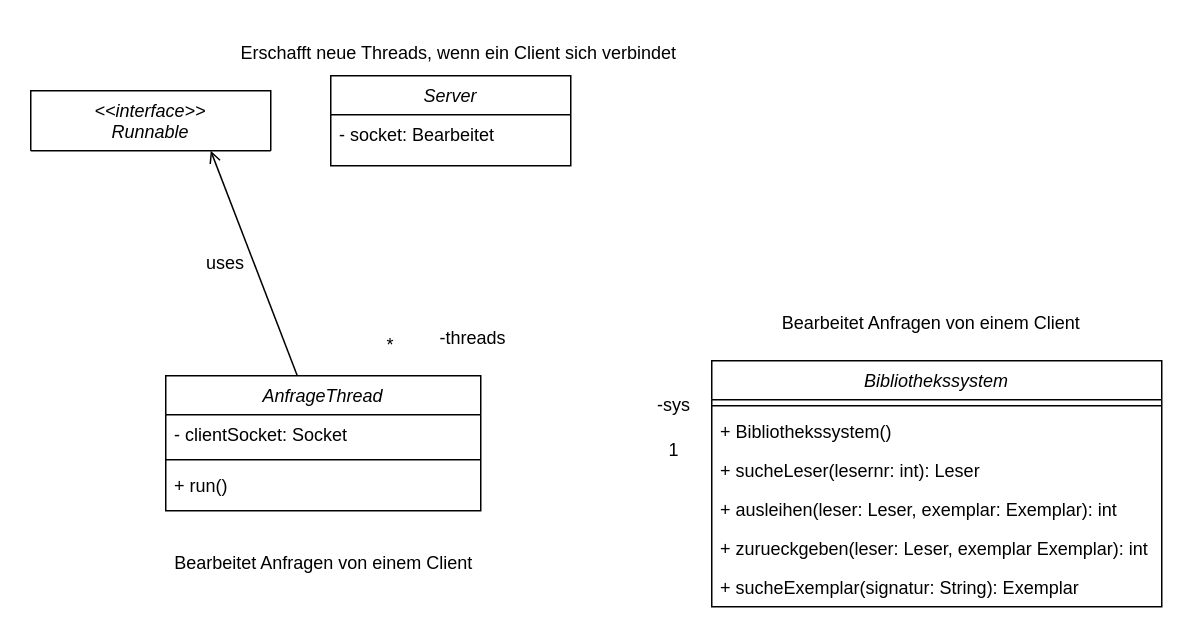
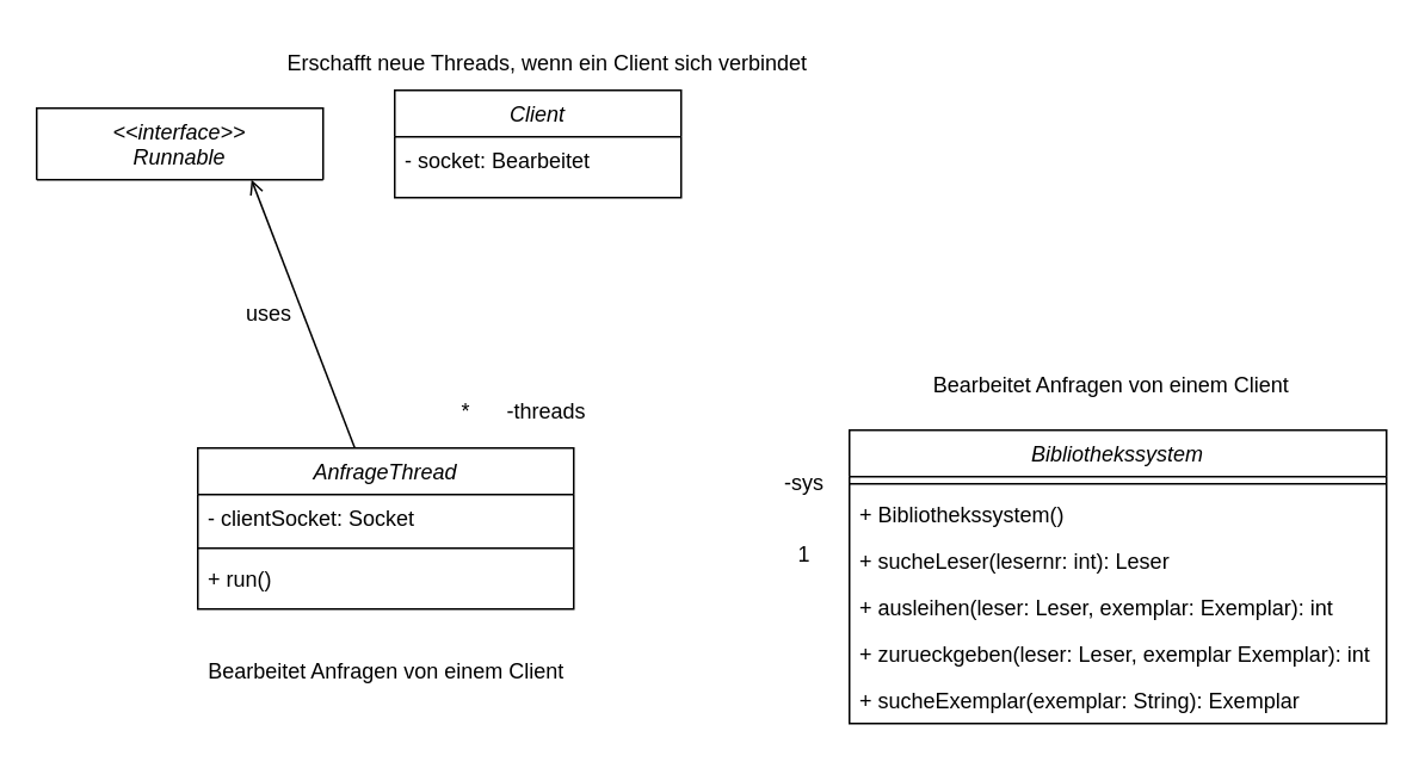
  <mxCell id="0" />
  <mxCell id="1" parent="0" />
- <mxCell id="2" value="Server" style="swimlane;fontStyle=2;align=center;verticalAlign=top;childLayout=stackLayout;horizontal=1;startSize=26;horizontalStack=0;resizeParent=1;resizeLast=0;collapsible=1;marginBottom=0;rounded=0;shadow=0;strokeWidth=1;" parent="1" vertex="1"><mxGeometry x="220" y="50" width="160" height="60" as="geometry"><mxRectangle x="230" y="140" width="160" height="26" as="alternateBounds" /></mxGeometry></mxCell>
+ <mxCell id="2" value="Client" style="swimlane;fontStyle=2;align=center;verticalAlign=top;childLayout=stackLayout;horizontal=1;startSize=26;horizontalStack=0;resizeParent=1;resizeLast=0;collapsible=1;marginBottom=0;rounded=0;shadow=0;strokeWidth=1;" parent="1" vertex="1"><mxGeometry x="220" y="50" width="160" height="60" as="geometry"><mxRectangle x="230" y="140" width="160" height="26" as="alternateBounds" /></mxGeometry></mxCell>
  <mxCell id="3" value="- socket: Bearbeitet" style="text;align=left;verticalAlign=top;spacingLeft=4;spacingRight=4;overflow=hidden;rotatable=0;points=[[0,0.5],[1,0.5]];portConstraint=eastwest;rounded=0;shadow=0;html=0;fontStyle=0" parent="2" vertex="1"><mxGeometry y="26" width="160" height="34" as="geometry" /></mxCell>
  <mxCell id="4" value="Bibliothekssystem" style="swimlane;fontStyle=2;align=center;verticalAlign=top;childLayout=stackLayout;horizontal=1;startSize=26;horizontalStack=0;resizeParent=1;resizeLast=0;collapsible=1;marginBottom=0;rounded=0;shadow=0;strokeWidth=1;" parent="1" vertex="1"><mxGeometry x="474" y="240" width="300" height="164" as="geometry"><mxRectangle x="230" y="140" width="160" height="26" as="alternateBounds" /></mxGeometry></mxCell>
  <mxCell id="5" value="" style="line;html=1;strokeWidth=1;align=left;verticalAlign=middle;spacingTop=-1;spacingLeft=3;spacingRight=3;rotatable=0;labelPosition=right;points=[];portConstraint=eastwest;" parent="4" vertex="1"><mxGeometry y="26" width="300" height="8" as="geometry" /></mxCell>
  <mxCell id="6" value="+ Bibliothekssystem()" style="text;align=left;verticalAlign=top;spacingLeft=4;spacingRight=4;overflow=hidden;rotatable=0;points=[[0,0.5],[1,0.5]];portConstraint=eastwest;rounded=0;shadow=0;html=0;fontStyle=0" parent="4" vertex="1"><mxGeometry y="34" width="300" height="26" as="geometry" /></mxCell>
  <mxCell id="7" value="+ sucheLeser(lesernr: int): Leser" style="text;align=left;verticalAlign=top;spacingLeft=4;spacingRight=4;overflow=hidden;rotatable=0;points=[[0,0.5],[1,0.5]];portConstraint=eastwest;rounded=0;shadow=0;html=0;fontStyle=0" parent="4" vertex="1"><mxGeometry y="60" width="300" height="26" as="geometry" /></mxCell>
  <mxCell id="8" value="+ ausleihen(leser: Leser, exemplar: Exemplar): int" style="text;align=left;verticalAlign=top;spacingLeft=4;spacingRight=4;overflow=hidden;rotatable=0;points=[[0,0.5],[1,0.5]];portConstraint=eastwest;rounded=0;shadow=0;html=0;fontStyle=0" parent="4" vertex="1"><mxGeometry y="86" width="300" height="26" as="geometry" /></mxCell>
  <mxCell id="9" value="+ zurueckgeben(leser: Leser, exemplar Exemplar): int" style="text;align=left;verticalAlign=top;spacingLeft=4;spacingRight=4;overflow=hidden;rotatable=0;points=[[0,0.5],[1,0.5]];portConstraint=eastwest;rounded=0;shadow=0;html=0;fontStyle=0" parent="4" vertex="1"><mxGeometry y="112" width="300" height="26" as="geometry" /></mxCell>
- <mxCell id="10" value="+ sucheExemplar(signatur: String): Exemplar" style="text;align=left;verticalAlign=top;spacingLeft=4;spacingRight=4;overflow=hidden;rotatable=0;points=[[0,0.5],[1,0.5]];portConstraint=eastwest;rounded=0;shadow=0;html=0;fontStyle=0" parent="4" vertex="1"><mxGeometry y="138" width="300" height="26" as="geometry" /></mxCell>
+ <mxCell id="10" value="+ sucheExemplar(exemplar: String): Exemplar" style="text;align=left;verticalAlign=top;spacingLeft=4;spacingRight=4;overflow=hidden;rotatable=0;points=[[0,0.5],[1,0.5]];portConstraint=eastwest;rounded=0;shadow=0;html=0;fontStyle=0" parent="4" vertex="1"><mxGeometry y="138" width="300" height="26" as="geometry" /></mxCell>
  <mxCell id="11" style="orthogonalLoop=1;jettySize=auto;html=1;entryX=0.75;entryY=1;entryDx=0;entryDy=0;endArrow=open;endFill=0;" parent="1" source="12" target="16" edge="1"><mxGeometry relative="1" as="geometry" /></mxCell>
  <mxCell id="12" value="AnfrageThread" style="swimlane;fontStyle=2;align=center;verticalAlign=top;childLayout=stackLayout;horizontal=1;startSize=26;horizontalStack=0;resizeParent=1;resizeLast=0;collapsible=1;marginBottom=0;rounded=0;shadow=0;strokeWidth=1;" parent="1" vertex="1"><mxGeometry x="110" y="250" width="210" height="90" as="geometry"><mxRectangle x="230" y="140" width="160" height="26" as="alternateBounds" /></mxGeometry></mxCell>
  <mxCell id="13" value="- clientSocket: Socket" style="text;align=left;verticalAlign=top;spacingLeft=4;spacingRight=4;overflow=hidden;rotatable=0;points=[[0,0.5],[1,0.5]];portConstraint=eastwest;rounded=0;shadow=0;html=0;fontStyle=0" parent="12" vertex="1"><mxGeometry y="26" width="210" height="26" as="geometry" /></mxCell>
  <mxCell id="14" value="" style="line;html=1;strokeWidth=1;align=left;verticalAlign=middle;spacingTop=-1;spacingLeft=3;spacingRight=3;rotatable=0;labelPosition=right;points=[];portConstraint=eastwest;" parent="12" vertex="1"><mxGeometry y="52" width="210" height="8" as="geometry" /></mxCell>
  <mxCell id="15" value="+ run()" style="text;align=left;verticalAlign=top;spacingLeft=4;spacingRight=4;overflow=hidden;rotatable=0;points=[[0,0.5],[1,0.5]];portConstraint=eastwest;rounded=0;shadow=0;html=0;fontStyle=0" parent="12" vertex="1"><mxGeometry y="60" width="210" height="26" as="geometry" /></mxCell>
  <mxCell id="16" value="&lt;&lt;interface&gt;&gt;&#10;Runnable" style="swimlane;fontStyle=2;align=center;verticalAlign=top;childLayout=stackLayout;horizontal=1;startSize=40;horizontalStack=0;resizeParent=1;resizeLast=0;collapsible=1;marginBottom=0;rounded=0;shadow=0;strokeWidth=1;" parent="1" vertex="1"><mxGeometry x="20" y="60" width="160" height="40" as="geometry"><mxRectangle x="230" y="140" width="160" height="26" as="alternateBounds" /></mxGeometry></mxCell>
  <mxCell id="17" value="uses" style="text;html=1;strokeColor=none;fillColor=none;align=center;verticalAlign=middle;whiteSpace=wrap;rounded=0;" parent="1" vertex="1"><mxGeometry x="120" y="160" width="60" height="30" as="geometry" /></mxCell>
  <mxCell id="18" value="*" style="text;html=1;strokeColor=none;fillColor=none;align=center;verticalAlign=middle;whiteSpace=wrap;rounded=0;" parent="1" vertex="1"><mxGeometry x="250" y="220" width="20" height="20" as="geometry" /></mxCell>
- <mxCell id="19" value="-threads" style="text;html=1;strokeColor=none;fillColor=none;align=center;verticalAlign=middle;whiteSpace=wrap;rounded=0;" parent="1" vertex="1"><mxGeometry x="290" y="215" width="50" height="20" as="geometry" /></mxCell>
- <mxCell id="20" value="1" style="text;html=1;strokeColor=none;fillColor=none;align=center;verticalAlign=middle;whiteSpace=wrap;rounded=0;" parent="1" vertex="1"><mxGeometry x="439" y="290" width="20" height="20" as="geometry" /></mxCell>
+ <mxCell id="19" value="-threads" style="text;html=1;strokeColor=none;fillColor=none;align=center;verticalAlign=middle;whiteSpace=wrap;rounded=0;" parent="1" vertex="1"><mxGeometry x="280" y="220" width="50" height="20" as="geometry" /></mxCell>
+ <mxCell id="20" value="1" style="text;html=1;strokeColor=none;fillColor=none;align=center;verticalAlign=middle;whiteSpace=wrap;rounded=0;" parent="1" vertex="1"><mxGeometry x="439" y="300" width="20" height="20" as="geometry" /></mxCell>
  <mxCell id="21" value="-sys" style="text;html=1;strokeColor=none;fillColor=none;align=center;verticalAlign=middle;whiteSpace=wrap;rounded=0;" parent="1" vertex="1"><mxGeometry x="424" y="260" width="50" height="20" as="geometry" /></mxCell>
  <mxCell id="22" value="Bearbeitet Anfragen von einem Client" style="text;html=1;align=center;verticalAlign=middle;resizable=0;points=[];autosize=1;strokeColor=none;fillColor=none;" vertex="1" parent="1"><mxGeometry x="105" y="360" width="220" height="30" as="geometry" /></mxCell>
  <mxCell id="23" value="Erschafft neue Threads, wenn ein Client sich verbindet" style="text;html=1;align=center;verticalAlign=middle;resizable=0;points=[];autosize=1;strokeColor=none;fillColor=none;" vertex="1" parent="1"><mxGeometry x="150" y="20" width="310" height="30" as="geometry" /></mxCell>
  <mxCell id="24" value="Bearbeitet Anfragen von einem Client" style="text;html=1;align=center;verticalAlign=middle;resizable=0;points=[];autosize=1;strokeColor=none;fillColor=none;" vertex="1" parent="1"><mxGeometry x="510" y="200" width="220" height="30" as="geometry" /></mxCell>
